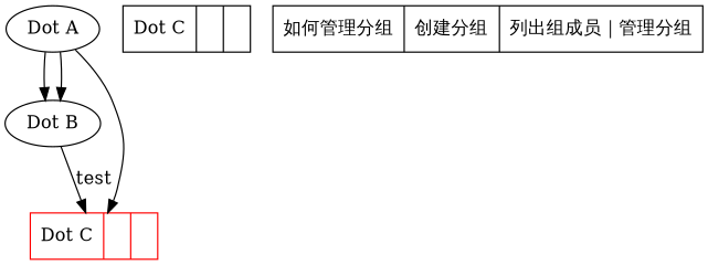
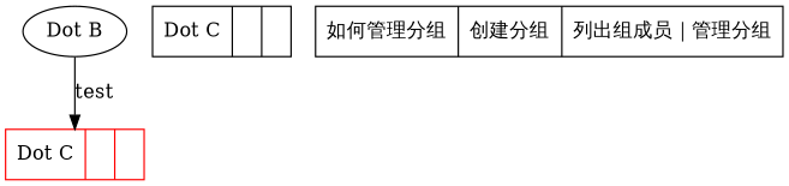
  digraph {
    node [shape=record]
-   n1 [label="Dot A" shape=""]
    n2 [label="Dot B" shape=""]
    n3 [color=red label="<f0>Dot C|<f1>|"]
    n4 [label="<f2>Dot C|<f3>|"]
    n5 [label="<f2>如何管理分组|创建分组|列出组成员｜管理分组"]
-   n1 -> n2
-   n1 -> n2
-   n1 -> n3
    n2 -> n3 [label=test]
  }
